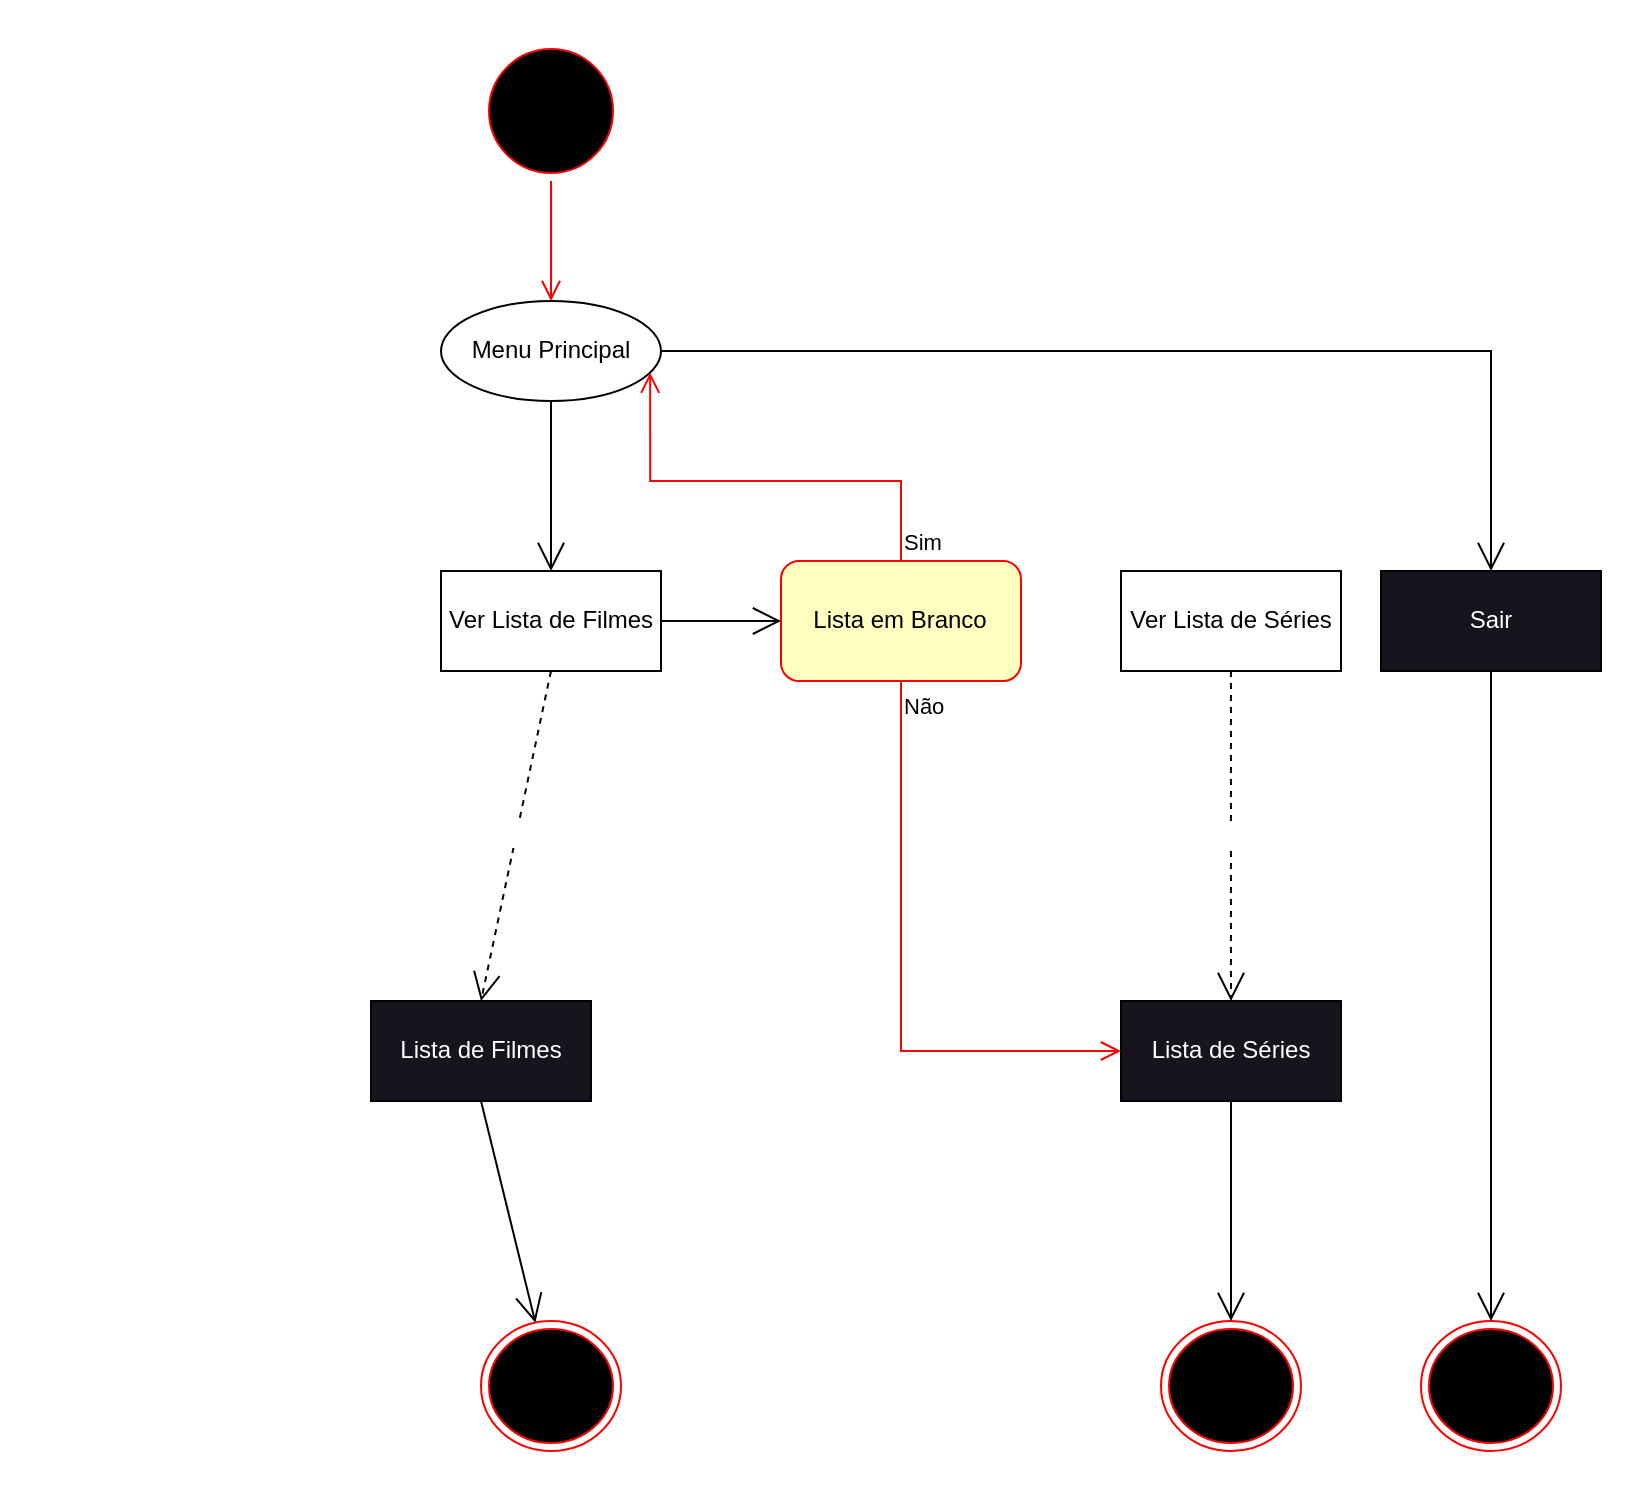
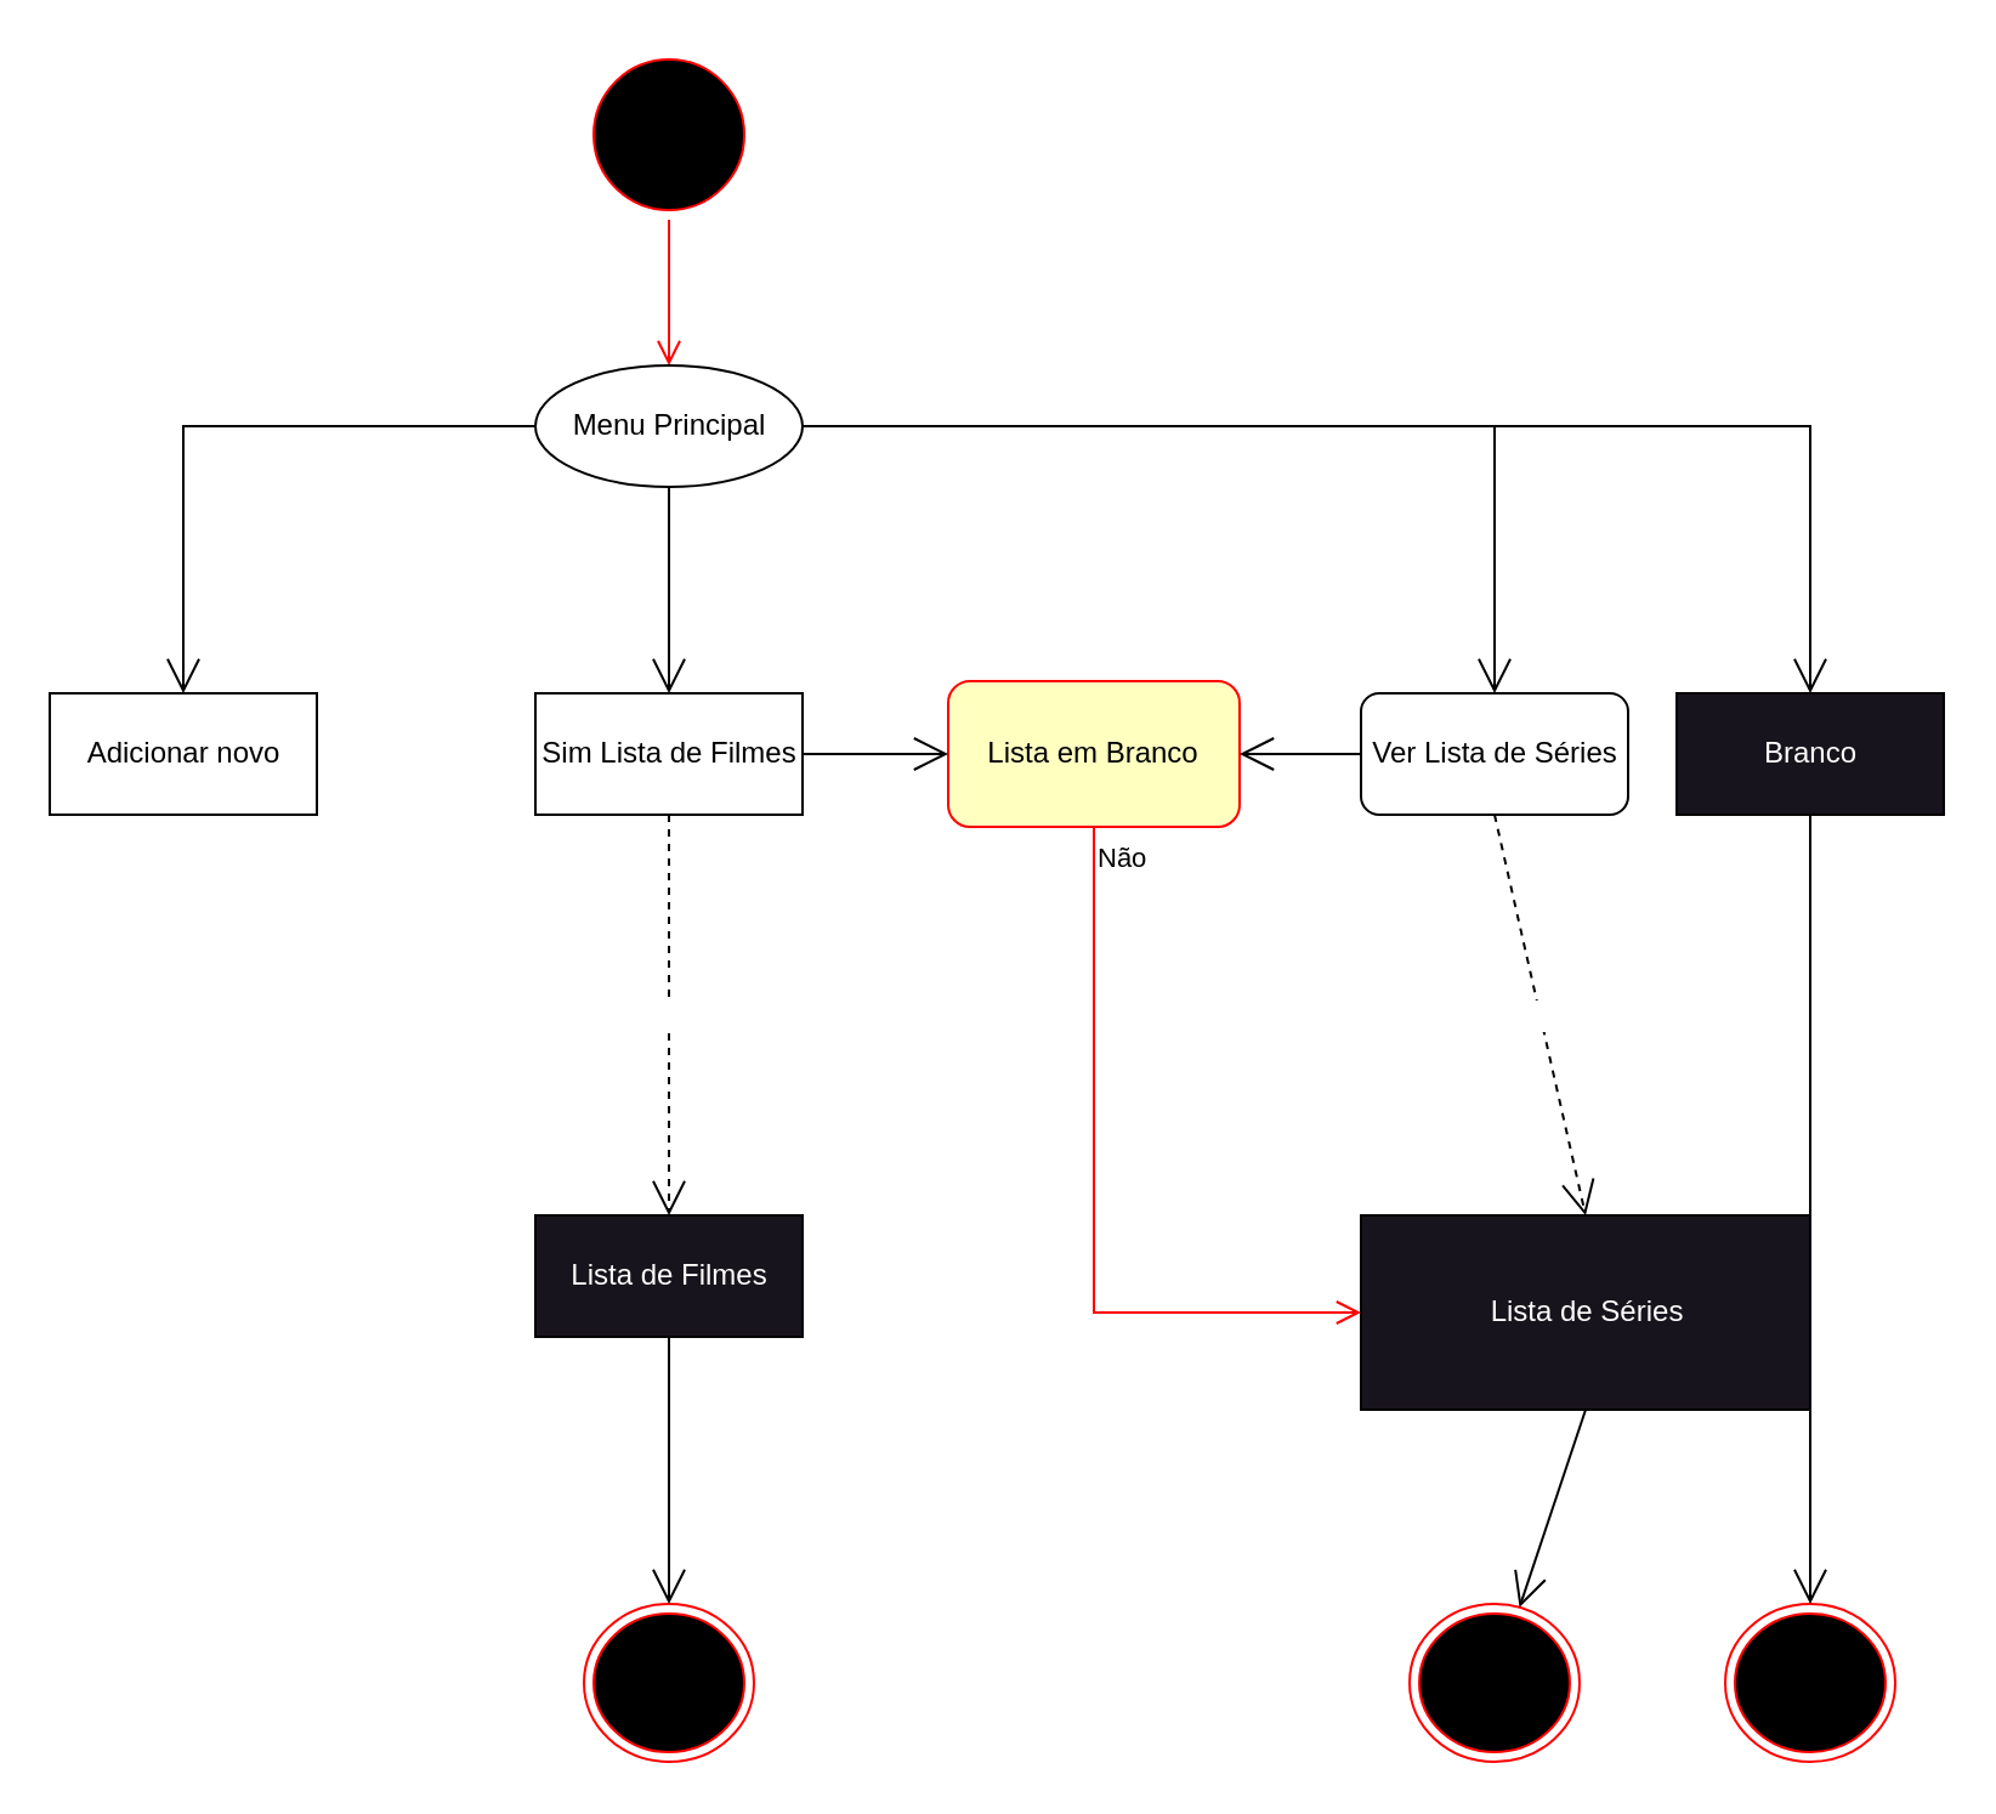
  <mxCell id="0" />
  <mxCell id="1" parent="0" />
  <mxCell id="2" value="" style="ellipse;html=1;shape=startState;fillColor=#000000;strokeColor=#ff0000;" parent="1" vertex="1"><mxGeometry x="240" y="20" width="70" height="70" as="geometry" /></mxCell>
  <mxCell id="3" value="" style="edgeStyle=orthogonalEdgeStyle;html=1;verticalAlign=bottom;endArrow=open;endSize=8;strokeColor=#ff0000;rounded=0;entryX=0.5;entryY=0;entryDx=0;entryDy=0;" parent="1" source="2" target="4" edge="1"><mxGeometry relative="1" as="geometry"><mxPoint x="80" y="150" as="targetPoint" /></mxGeometry></mxCell>
  <mxCell id="4" value="&lt;div&gt;Menu Principal&lt;/div&gt;" style="ellipse;html=1;" parent="1" vertex="1"><mxGeometry x="220" y="150" width="110" height="50" as="geometry" /></mxCell>
- <mxCell id="6" value="Ver Lista de Filmes" style="html=1;" parent="1" vertex="1"><mxGeometry x="220" y="285" width="110" height="50" as="geometry" /></mxCell>
- <mxCell id="7" value="Ver Lista de Séries" style="html=1;" parent="1" vertex="1"><mxGeometry x="560" y="285" width="110" height="50" as="geometry" /></mxCell>
+ <mxCell id="5" value="&lt;div&gt;Adicionar novo&lt;/div&gt;" style="html=1;" parent="1" vertex="1"><mxGeometry x="20" y="285" width="110" height="50" as="geometry" /></mxCell>
+ <mxCell id="6" value="Sim Lista de Filmes" style="html=1;" parent="1" vertex="1"><mxGeometry x="220" y="285" width="110" height="50" as="geometry" /></mxCell>
+ <mxCell id="7" value="Ver Lista de Séries" style="html=1;rounded=1;" parent="1" vertex="1"><mxGeometry x="560" y="285" width="110" height="50" as="geometry" /></mxCell>
+ <mxCell id="8" value="" style="endArrow=open;endFill=1;endSize=12;html=1;rounded=0;exitX=0;exitY=0.5;exitDx=0;exitDy=0;entryX=0.5;entryY=0;entryDx=0;entryDy=0;" parent="1" source="4" target="5" edge="1"><mxGeometry width="160" relative="1" as="geometry"><mxPoint x="70" y="180" as="sourcePoint" /><mxPoint x="230" y="180" as="targetPoint" /><Array as="points"><mxPoint x="75" y="175" /></Array></mxGeometry></mxCell>
+ <mxCell id="9" value="" style="endArrow=open;endFill=1;endSize=12;html=1;rounded=0;exitX=1;exitY=0.5;exitDx=0;exitDy=0;entryX=0.5;entryY=0;entryDx=0;entryDy=0;" parent="1" source="4" target="7" edge="1"><mxGeometry width="160" relative="1" as="geometry"><mxPoint x="314" y="185" as="sourcePoint" /><mxPoint x="85" y="250" as="targetPoint" /><Array as="points"><mxPoint x="615" y="175" /></Array></mxGeometry></mxCell>
  <mxCell id="10" value="" style="endArrow=open;endFill=1;endSize=12;html=1;rounded=0;exitX=0.5;exitY=1;exitDx=0;exitDy=0;entryX=0.5;entryY=0;entryDx=0;entryDy=0;" parent="1" source="4" target="6" edge="1"><mxGeometry width="160" relative="1" as="geometry"><mxPoint x="410" y="230" as="sourcePoint" /><mxPoint x="570" y="230" as="targetPoint" /></mxGeometry></mxCell>
  <mxCell id="11" value="&lt;font color=&quot;#000000&quot;&gt;Lista em Branco&lt;br&gt;&lt;/font&gt;" style="whiteSpace=wrap;html=1;fillColor=#ffffc0;strokeColor=#ff0000;rounded=1;" parent="1" vertex="1"><mxGeometry x="390" y="280" width="120" height="60" as="geometry" /></mxCell>
- <mxCell id="12" value="Sim" style="edgeStyle=orthogonalEdgeStyle;html=1;align=left;verticalAlign=bottom;endArrow=open;endSize=8;strokeColor=#ff0000;rounded=0;entryX=1;entryY=0.75;entryDx=0;entryDy=0;exitX=0.5;exitY=0;exitDx=0;exitDy=0;" parent="1" source="11" target="4" edge="1"><mxGeometry x="-1" relative="1" as="geometry"><mxPoint x="500" y="390" as="targetPoint" /></mxGeometry></mxCell>
  <mxCell id="13" value="" style="endArrow=open;endFill=1;endSize=12;html=1;rounded=0;fontColor=#000000;exitX=1;exitY=0.5;exitDx=0;exitDy=0;entryX=0;entryY=0.5;entryDx=0;entryDy=0;" parent="1" source="6" target="11" edge="1"><mxGeometry width="160" relative="1" as="geometry"><mxPoint x="300" y="410" as="sourcePoint" /><mxPoint x="460" y="410" as="targetPoint" /></mxGeometry></mxCell>
- <mxCell id="15" value="&lt;div&gt;&lt;font color=&quot;#ffffff&quot;&gt;Lista de Filmes&lt;/font&gt;&lt;/div&gt;" style="html=1;fontColor=#000000;fillColor=#18141d;" parent="1" vertex="1"><mxGeometry x="185" y="500" width="110" height="50" as="geometry" /></mxCell>
- <mxCell id="16" value="&lt;font color=&quot;#ffffff&quot;&gt;Lista de Séries&lt;/font&gt;" style="html=1;fontColor=#000000;fillColor=#18141d;" parent="1" vertex="1"><mxGeometry x="560" y="500" width="110" height="50" as="geometry" /></mxCell>
+ <mxCell id="14" value="" style="endArrow=open;endFill=1;endSize=12;html=1;rounded=0;fontColor=#000000;exitX=0;exitY=0.5;exitDx=0;exitDy=0;entryX=1;entryY=0.5;entryDx=0;entryDy=0;" parent="1" source="7" target="11" edge="1"><mxGeometry width="160" relative="1" as="geometry"><mxPoint x="620" y="380" as="sourcePoint" /><mxPoint x="780" y="380" as="targetPoint" /></mxGeometry></mxCell>
+ <mxCell id="15" value="&lt;div&gt;&lt;font color=&quot;#ffffff&quot;&gt;Lista de Filmes&lt;/font&gt;&lt;/div&gt;" style="html=1;fontColor=#000000;fillColor=#18141d;" parent="1" vertex="1"><mxGeometry x="220" y="500" width="110" height="50" as="geometry" /></mxCell>
+ <mxCell id="16" value="&lt;font color=&quot;#ffffff&quot;&gt;Lista de Séries&lt;/font&gt;" style="html=1;fontColor=#000000;fillColor=#18141d;" parent="1" vertex="1"><mxGeometry x="560" y="500" width="185" height="80" as="geometry" /></mxCell>
  <mxCell id="17" value="Retorna" style="endArrow=open;endSize=12;dashed=1;html=1;rounded=0;fontColor=#ffffff;exitX=0.5;exitY=1;exitDx=0;exitDy=0;entryX=0.5;entryY=0;entryDx=0;entryDy=0;" parent="1" source="6" target="15" edge="1"><mxGeometry width="160" relative="1" as="geometry"><mxPoint x="350" y="390" as="sourcePoint" /><mxPoint x="510" y="390" as="targetPoint" /></mxGeometry></mxCell>
  <mxCell id="18" value="Retorna" style="endArrow=open;endSize=12;dashed=1;html=1;rounded=0;fontColor=#ffffff;exitX=0.5;exitY=1;exitDx=0;exitDy=0;entryX=0.5;entryY=0;entryDx=0;entryDy=0;" parent="1" source="7" target="16" edge="1"><mxGeometry width="160" relative="1" as="geometry"><mxPoint x="369" y="345" as="sourcePoint" /><mxPoint x="369" y="440" as="targetPoint" /></mxGeometry></mxCell>
  <mxCell id="19" value="Não" style="edgeStyle=orthogonalEdgeStyle;html=1;align=left;verticalAlign=top;endArrow=open;endSize=8;strokeColor=#ff0000;rounded=0;entryX=0;entryY=0.5;entryDx=0;entryDy=0;exitX=0.5;exitY=1;exitDx=0;exitDy=0;" parent="1" source="11" target="16" edge="1"><mxGeometry x="-1" relative="1" as="geometry"><mxPoint x="550" y="545" as="targetPoint" /><mxPoint x="606" y="400" as="sourcePoint" /></mxGeometry></mxCell>
- <mxCell id="20" value="Sair" style="html=1;fontColor=#ffffff;fillColor=#18141d;" parent="1" vertex="1"><mxGeometry x="690" y="285" width="110" height="50" as="geometry" /></mxCell>
+ <mxCell id="20" value="Branco" style="html=1;fontColor=#ffffff;fillColor=#18141d;" parent="1" vertex="1"><mxGeometry x="690" y="285" width="110" height="50" as="geometry" /></mxCell>
  <mxCell id="21" value="" style="endArrow=open;endFill=1;endSize=12;html=1;rounded=0;fontColor=#ffffff;exitX=1;exitY=0.5;exitDx=0;exitDy=0;entryX=0.5;entryY=0;entryDx=0;entryDy=0;" parent="1" source="4" target="20" edge="1"><mxGeometry width="160" relative="1" as="geometry"><mxPoint x="640" y="170" as="sourcePoint" /><mxPoint x="800" y="170" as="targetPoint" /><Array as="points"><mxPoint x="745" y="175" /></Array></mxGeometry></mxCell>
  <mxCell id="22" value="" style="ellipse;html=1;shape=endState;fillColor=#000000;strokeColor=#ff0000;fontColor=#ffffff;" parent="1" vertex="1"><mxGeometry x="710" y="660" width="70" height="65" as="geometry" /></mxCell>
  <mxCell id="23" value="" style="endArrow=open;endFill=1;endSize=12;html=1;rounded=0;fontColor=#ffffff;exitX=0.5;exitY=1;exitDx=0;exitDy=0;" parent="1" source="20" target="22" edge="1"><mxGeometry width="160" relative="1" as="geometry"><mxPoint x="720" y="410" as="sourcePoint" /><mxPoint x="880" y="410" as="targetPoint" /></mxGeometry></mxCell>
  <mxCell id="24" value="" style="ellipse;html=1;shape=endState;fillColor=#000000;strokeColor=#ff0000;fontColor=#ffffff;" vertex="1" parent="1"><mxGeometry x="580" y="660" width="70" height="65" as="geometry" /></mxCell>
  <mxCell id="25" value="" style="endArrow=open;endFill=1;endSize=12;html=1;rounded=0;fontColor=#ffffff;exitX=0.5;exitY=1;exitDx=0;exitDy=0;" edge="1" parent="1" target="24" source="16"><mxGeometry width="160" relative="1" as="geometry"><mxPoint x="835" y="357.5" as="sourcePoint" /><mxPoint x="750" y="410" as="targetPoint" /></mxGeometry></mxCell>
  <mxCell id="26" value="" style="ellipse;html=1;shape=endState;fillColor=#000000;strokeColor=#ff0000;fontColor=#ffffff;" vertex="1" parent="1"><mxGeometry x="240" y="660" width="70" height="65" as="geometry" /></mxCell>
  <mxCell id="27" value="" style="endArrow=open;endFill=1;endSize=12;html=1;rounded=0;fontColor=#ffffff;exitX=0.5;exitY=1;exitDx=0;exitDy=0;" edge="1" parent="1" target="26" source="15"><mxGeometry width="160" relative="1" as="geometry"><mxPoint x="230" y="580" as="sourcePoint" /><mxPoint x="410" y="410" as="targetPoint" /></mxGeometry></mxCell>
